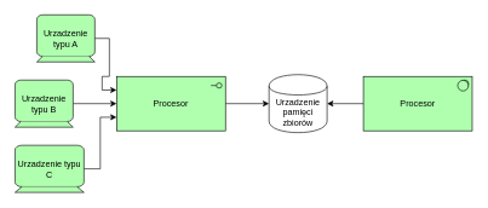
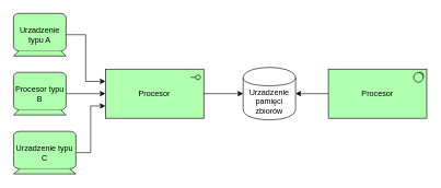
  <mxCell id="0" />
  <mxCell id="1" parent="0" />
  <mxCell id="2" style="edgeStyle=orthogonalEdgeStyle;rounded=0;orthogonalLoop=1;jettySize=auto;html=1;entryX=0;entryY=0.25;entryDx=0;entryDy=0;entryPerimeter=0;" edge="1" parent="1" source="3" target="9"><mxGeometry relative="1" as="geometry" /></mxCell>
- <mxCell id="3" value="&lt;span style=&quot;white-space: normal&quot;&gt;Urzadzenie typu A&lt;/span&gt;" style="html=1;outlineConnect=0;whiteSpace=wrap;fillColor=#AFFFAF;strokeColor=#000000;shape=mxgraph.archimate3.device;" vertex="1" parent="1"><mxGeometry x="50" y="20" width="80" height="65" as="geometry" /></mxCell>
+ <mxCell id="3" value="&lt;span style=&quot;white-space: normal&quot;&gt;Urzadzenie typu A&lt;/span&gt;" style="html=1;outlineConnect=0;whiteSpace=wrap;fillColor=#AFFFAF;strokeColor=#000000;shape=mxgraph.archimate3.device;" vertex="1" parent="1"><mxGeometry x="20" y="20" width="80" height="65" as="geometry" /></mxCell>
  <mxCell id="4" style="edgeStyle=orthogonalEdgeStyle;rounded=0;orthogonalLoop=1;jettySize=auto;html=1;entryX=0;entryY=0.5;entryDx=0;entryDy=0;entryPerimeter=0;" edge="1" parent="1" source="5" target="9"><mxGeometry relative="1" as="geometry" /></mxCell>
- <mxCell id="5" value="&lt;span style=&quot;white-space: normal&quot;&gt;Urzadzenie typu B&lt;/span&gt;" style="html=1;outlineConnect=0;whiteSpace=wrap;fillColor=#AFFFAF;strokeColor=#000000;shape=mxgraph.archimate3.device;" vertex="1" parent="1"><mxGeometry x="20" y="110" width="80" height="65" as="geometry" /></mxCell>
+ <mxCell id="5" value="&lt;span style=&quot;white-space: normal&quot;&gt;Procesor typu B&lt;/span&gt;" style="html=1;outlineConnect=0;whiteSpace=wrap;fillColor=#AFFFAF;strokeColor=#000000;shape=mxgraph.archimate3.device;" vertex="1" parent="1"><mxGeometry x="20" y="110" width="80" height="65" as="geometry" /></mxCell>
  <mxCell id="6" style="edgeStyle=orthogonalEdgeStyle;rounded=0;orthogonalLoop=1;jettySize=auto;html=1;entryX=0;entryY=0.75;entryDx=0;entryDy=0;entryPerimeter=0;" edge="1" parent="1" source="7" target="9"><mxGeometry relative="1" as="geometry" /></mxCell>
  <mxCell id="7" value="&lt;span style=&quot;white-space: normal&quot;&gt;Urzadzenie typu C&lt;/span&gt;" style="html=1;outlineConnect=0;whiteSpace=wrap;fillColor=#AFFFAF;strokeColor=#000000;shape=mxgraph.archimate3.device;" vertex="1" parent="1"><mxGeometry x="20" y="200" width="95" height="65" as="geometry" /></mxCell>
  <mxCell id="8" value="" style="edgeStyle=orthogonalEdgeStyle;rounded=0;orthogonalLoop=1;jettySize=auto;html=1;" edge="1" parent="1" source="9" target="10"><mxGeometry relative="1" as="geometry" /></mxCell>
  <mxCell id="9" value="Procesor" style="html=1;outlineConnect=0;whiteSpace=wrap;fillColor=#AFFFAF;strokeColor=#000000;shape=mxgraph.archimate3.application;appType=interface;archiType=square;" vertex="1" parent="1"><mxGeometry x="160" y="105" width="150" height="75" as="geometry" /></mxCell>
  <mxCell id="10" value="Urzadzenie pamięci zbiorów" style="shape=cylinder;whiteSpace=wrap;html=1;boundedLbl=1;backgroundOutline=1;" vertex="1" parent="1"><mxGeometry x="370" y="102.5" width="80" height="80" as="geometry" /></mxCell>
  <mxCell id="11" value="" style="edgeStyle=orthogonalEdgeStyle;rounded=0;orthogonalLoop=1;jettySize=auto;html=1;" edge="1" parent="1" source="12" target="10"><mxGeometry relative="1" as="geometry" /></mxCell>
  <mxCell id="12" value="Procesor" style="html=1;outlineConnect=0;whiteSpace=wrap;fillColor=#AFFFAF;strokeColor=#000000;shape=mxgraph.archimate3.application;appType=sysSw;archiType=square;" vertex="1" parent="1"><mxGeometry x="500" y="105" width="150" height="75" as="geometry" /></mxCell>
